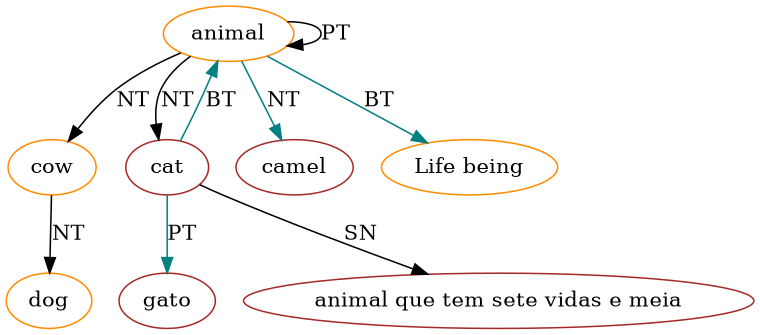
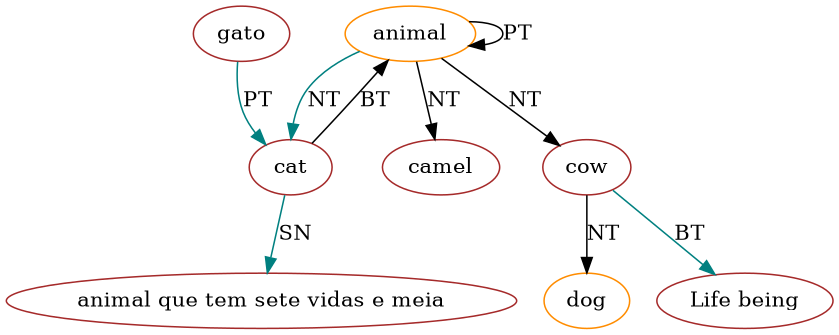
  digraph {
    node [color=darkorange]
    edge [color=black]
    animal
-   cow
+   cow [color=brown]
    cat [color=brown]
    camel [color=brown]
-   "Life being"
+   "Life being" [color=brown]
    dog
    gato [color=brown]
    "animal que tem sete vidas e meia" [color=brown]
    animal -> animal [label=PT]
    animal -> cow [label=NT]
-   animal -> cat [label=NT]
-   animal -> camel [color=teal label=NT]
-   animal -> "Life being" [color=teal label=BT]
+   animal -> cat [color=teal label=NT]
+   animal -> camel [label=NT]
+   cow -> "Life being" [color=teal label=BT]
    cow -> dog [label=NT]
-   cat -> animal [color=teal label=BT]
-   cat -> gato [color=teal label=PT]
-   cat -> "animal que tem sete vidas e meia" [label=SN]
+   cat -> animal [label=BT]
+   gato -> cat [color=teal label=PT]
+   cat -> "animal que tem sete vidas e meia" [color=teal label=SN]
  }
